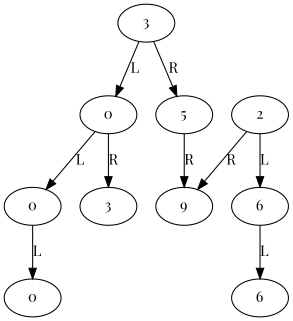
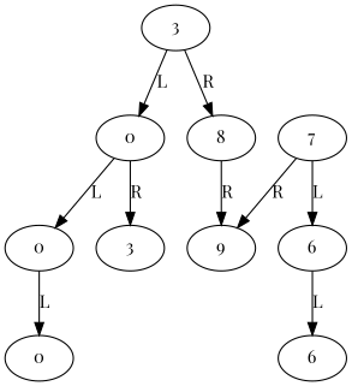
  digraph {
    fontname="Playfair Display"
    node [fontname="Playfair Display"]
    edge [fontname="Playfair Display"]
    n1 [label=3]
    n2 [label=0]
-   n3 [label=5]
+   n3 [label=8]
    n4 [label=0]
    n5 [label=3]
    n6 [label=9]
    n7 [label=0]
-   n8 [label=2]
+   n8 [label=7]
    n9 [label=6]
    n10 [label=6]
    n1 -> n2 [label=L]
    n1 -> n3 [label=R]
    n2 -> n4 [label=L]
    n2 -> n5 [label=R]
    n3 -> n6 [label=R]
    n4 -> n7 [label=L]
    n8 -> n6 [label=R]
    n8 -> n9 [label=L]
    n9 -> n10 [label=L]
  }
